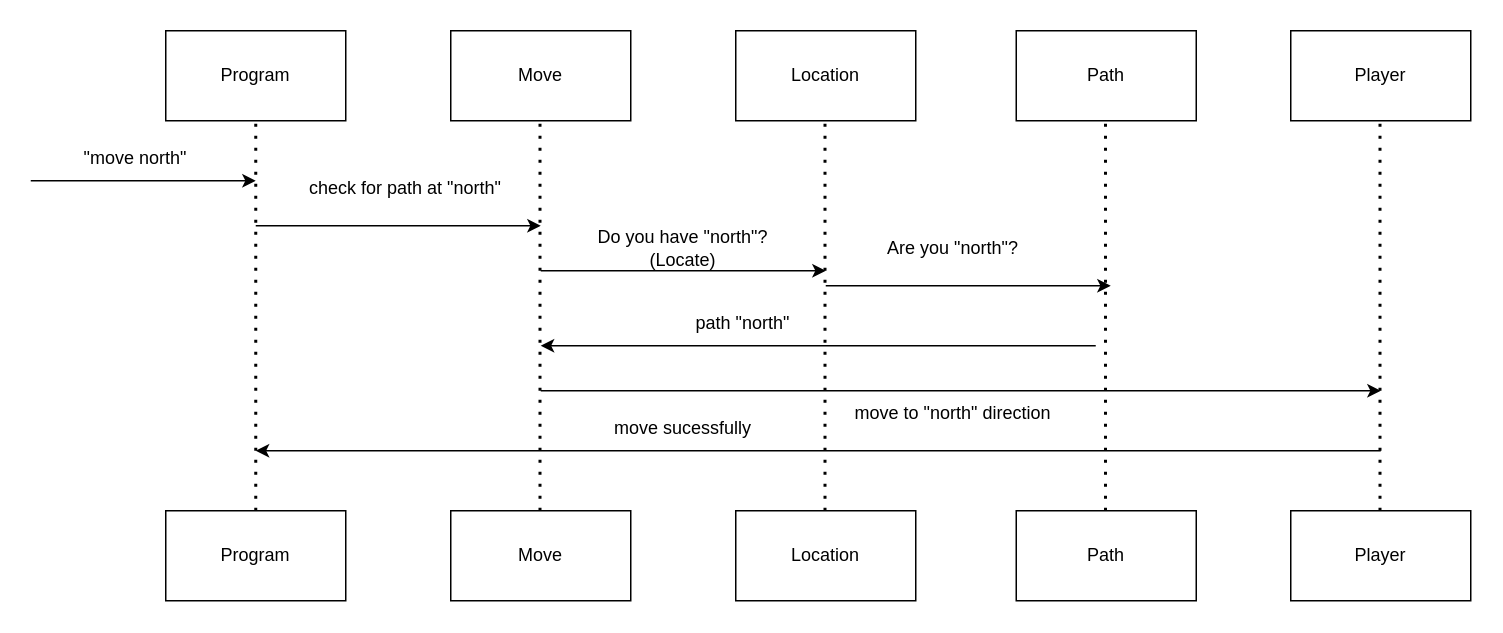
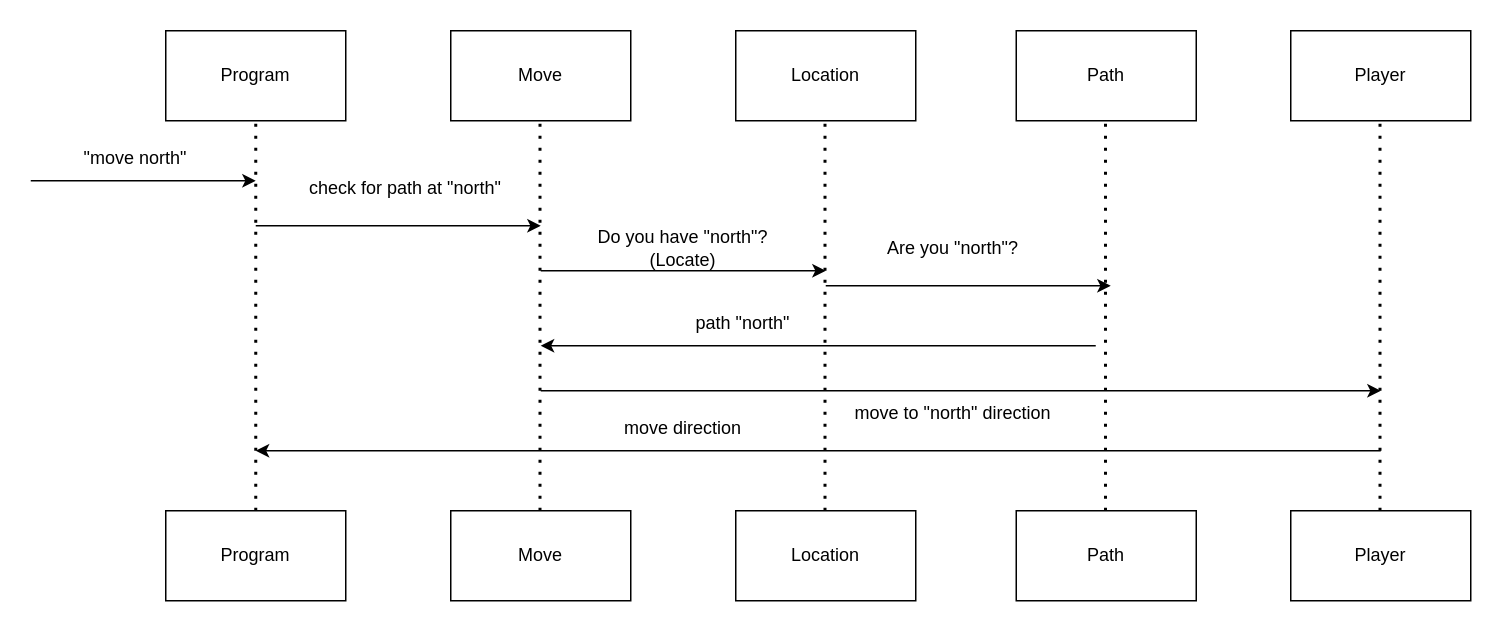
  <mxCell id="0" />
  <mxCell id="1" parent="0" />
  <mxCell id="2" value="Program" style="rounded=0;whiteSpace=wrap;html=1;" vertex="1" parent="1"><mxGeometry x="110" y="20" width="120" height="60" as="geometry" /></mxCell>
  <mxCell id="3" value="Move" style="rounded=0;whiteSpace=wrap;html=1;" vertex="1" parent="1"><mxGeometry x="300" y="20" width="120" height="60" as="geometry" /></mxCell>
  <mxCell id="4" value="Location" style="rounded=0;whiteSpace=wrap;html=1;" vertex="1" parent="1"><mxGeometry x="490" y="20" width="120" height="60" as="geometry" /></mxCell>
  <mxCell id="5" value="Path" style="rounded=0;whiteSpace=wrap;html=1;" vertex="1" parent="1"><mxGeometry x="677" y="20" width="120" height="60" as="geometry" /></mxCell>
  <mxCell id="6" value="Program" style="rounded=0;whiteSpace=wrap;html=1;" vertex="1" parent="1"><mxGeometry x="110" y="340" width="120" height="60" as="geometry" /></mxCell>
  <mxCell id="7" value="Move" style="rounded=0;whiteSpace=wrap;html=1;" vertex="1" parent="1"><mxGeometry x="300" y="340" width="120" height="60" as="geometry" /></mxCell>
  <mxCell id="8" value="Location" style="rounded=0;whiteSpace=wrap;html=1;" vertex="1" parent="1"><mxGeometry x="490" y="340" width="120" height="60" as="geometry" /></mxCell>
  <mxCell id="9" value="Path" style="rounded=0;whiteSpace=wrap;html=1;" vertex="1" parent="1"><mxGeometry x="677" y="340" width="120" height="60" as="geometry" /></mxCell>
  <mxCell id="10" value="" style="endArrow=none;dashed=1;html=1;dashPattern=1 3;strokeWidth=2;rounded=0;entryX=0.5;entryY=1;entryDx=0;entryDy=0;exitX=0.5;exitY=0;exitDx=0;exitDy=0;" edge="1" parent="1" source="6" target="2"><mxGeometry width="50" height="50" relative="1" as="geometry"><mxPoint x="360" y="290" as="sourcePoint" /><mxPoint x="410" y="240" as="targetPoint" /></mxGeometry></mxCell>
  <mxCell id="11" value="" style="endArrow=none;dashed=1;html=1;dashPattern=1 3;strokeWidth=2;rounded=0;entryX=0.5;entryY=1;entryDx=0;entryDy=0;exitX=0.5;exitY=0;exitDx=0;exitDy=0;" edge="1" parent="1"><mxGeometry width="50" height="50" relative="1" as="geometry"><mxPoint x="359.5" y="340" as="sourcePoint" /><mxPoint x="359.5" y="80" as="targetPoint" /></mxGeometry></mxCell>
  <mxCell id="12" value="" style="endArrow=none;dashed=1;html=1;dashPattern=1 3;strokeWidth=2;rounded=0;entryX=0.5;entryY=1;entryDx=0;entryDy=0;exitX=0.5;exitY=0;exitDx=0;exitDy=0;" edge="1" parent="1"><mxGeometry width="50" height="50" relative="1" as="geometry"><mxPoint x="549.5" y="340" as="sourcePoint" /><mxPoint x="549.5" y="80" as="targetPoint" /></mxGeometry></mxCell>
  <mxCell id="13" value="" style="endArrow=none;dashed=1;html=1;dashPattern=1 3;strokeWidth=2;rounded=0;entryX=0.5;entryY=1;entryDx=0;entryDy=0;exitX=0.5;exitY=0;exitDx=0;exitDy=0;" edge="1" parent="1"><mxGeometry width="50" height="50" relative="1" as="geometry"><mxPoint x="736.5" y="340" as="sourcePoint" /><mxPoint x="736.5" y="80" as="targetPoint" /></mxGeometry></mxCell>
  <mxCell id="14" value="" style="endArrow=classic;html=1;rounded=0;" edge="1" parent="1"><mxGeometry width="50" height="50" relative="1" as="geometry"><mxPoint x="20" y="120" as="sourcePoint" /><mxPoint x="170" y="120" as="targetPoint" /></mxGeometry></mxCell>
  <mxCell id="15" value="" style="endArrow=classic;html=1;rounded=0;" edge="1" parent="1"><mxGeometry width="50" height="50" relative="1" as="geometry"><mxPoint x="170" y="150" as="sourcePoint" /><mxPoint x="360" y="150" as="targetPoint" /></mxGeometry></mxCell>
  <mxCell id="16" value="" style="endArrow=classic;html=1;rounded=0;" edge="1" parent="1"><mxGeometry width="50" height="50" relative="1" as="geometry"><mxPoint x="360" y="180" as="sourcePoint" /><mxPoint x="550" y="180" as="targetPoint" /></mxGeometry></mxCell>
  <mxCell id="17" value="&quot;move north&quot;" style="text;html=1;align=center;verticalAlign=middle;whiteSpace=wrap;rounded=0;" vertex="1" parent="1"><mxGeometry x="40" y="90" width="100" height="30" as="geometry" /></mxCell>
  <mxCell id="18" value="check for path at &quot;north&quot;" style="text;html=1;align=center;verticalAlign=middle;whiteSpace=wrap;rounded=0;" vertex="1" parent="1"><mxGeometry x="200" y="110" width="140" height="30" as="geometry" /></mxCell>
  <mxCell id="19" value="Do you have &quot;north&quot;? (Locate)" style="text;html=1;align=center;verticalAlign=middle;whiteSpace=wrap;rounded=0;" vertex="1" parent="1"><mxGeometry x="380" y="150" width="150" height="30" as="geometry" /></mxCell>
  <mxCell id="20" value="Are you &quot;north&quot;?" style="text;html=1;align=center;verticalAlign=middle;whiteSpace=wrap;rounded=0;" vertex="1" parent="1"><mxGeometry x="580" y="150" width="110" height="30" as="geometry" /></mxCell>
  <mxCell id="21" value="path &quot;north&quot;" style="text;html=1;align=center;verticalAlign=middle;whiteSpace=wrap;rounded=0;" vertex="1" parent="1"><mxGeometry x="420" y="200" width="150" height="30" as="geometry" /></mxCell>
  <mxCell id="22" value="" style="endArrow=classic;html=1;rounded=0;" edge="1" parent="1"><mxGeometry width="50" height="50" relative="1" as="geometry"><mxPoint x="550" y="190" as="sourcePoint" /><mxPoint x="740" y="190" as="targetPoint" /></mxGeometry></mxCell>
  <mxCell id="23" value="Player" style="rounded=0;whiteSpace=wrap;html=1;" vertex="1" parent="1"><mxGeometry x="860" y="20" width="120" height="60" as="geometry" /></mxCell>
  <mxCell id="24" value="Player" style="rounded=0;whiteSpace=wrap;html=1;" vertex="1" parent="1"><mxGeometry x="860" y="340" width="120" height="60" as="geometry" /></mxCell>
  <mxCell id="25" value="" style="endArrow=classic;html=1;rounded=0;" edge="1" parent="1"><mxGeometry width="50" height="50" relative="1" as="geometry"><mxPoint x="730" y="230" as="sourcePoint" /><mxPoint x="360" y="230" as="targetPoint" /></mxGeometry></mxCell>
  <mxCell id="26" value="" style="endArrow=classic;html=1;rounded=0;" edge="1" parent="1"><mxGeometry width="50" height="50" relative="1" as="geometry"><mxPoint x="360" y="260" as="sourcePoint" /><mxPoint x="920" y="260" as="targetPoint" /></mxGeometry></mxCell>
  <mxCell id="27" value="" style="endArrow=none;dashed=1;html=1;dashPattern=1 3;strokeWidth=2;rounded=0;entryX=0.5;entryY=1;entryDx=0;entryDy=0;exitX=0.5;exitY=0;exitDx=0;exitDy=0;" edge="1" parent="1"><mxGeometry width="50" height="50" relative="1" as="geometry"><mxPoint x="919.5" y="340" as="sourcePoint" /><mxPoint x="919.5" y="80" as="targetPoint" /></mxGeometry></mxCell>
  <mxCell id="28" value="move to &quot;north&quot; direction" style="text;html=1;align=center;verticalAlign=middle;whiteSpace=wrap;rounded=0;" vertex="1" parent="1"><mxGeometry x="560" y="260" width="150" height="30" as="geometry" /></mxCell>
  <mxCell id="29" value="" style="endArrow=classic;html=1;rounded=0;" edge="1" parent="1"><mxGeometry width="50" height="50" relative="1" as="geometry"><mxPoint x="920" y="300" as="sourcePoint" /><mxPoint x="170" y="300" as="targetPoint" /></mxGeometry></mxCell>
- <mxCell id="30" value="move sucessfully" style="text;html=1;align=center;verticalAlign=middle;whiteSpace=wrap;rounded=0;" vertex="1" parent="1"><mxGeometry x="380" y="270" width="150" height="30" as="geometry" /></mxCell>
+ <mxCell id="30" value="move direction" style="text;html=1;align=center;verticalAlign=middle;whiteSpace=wrap;rounded=0;" vertex="1" parent="1"><mxGeometry x="380" y="270" width="150" height="30" as="geometry" /></mxCell>
